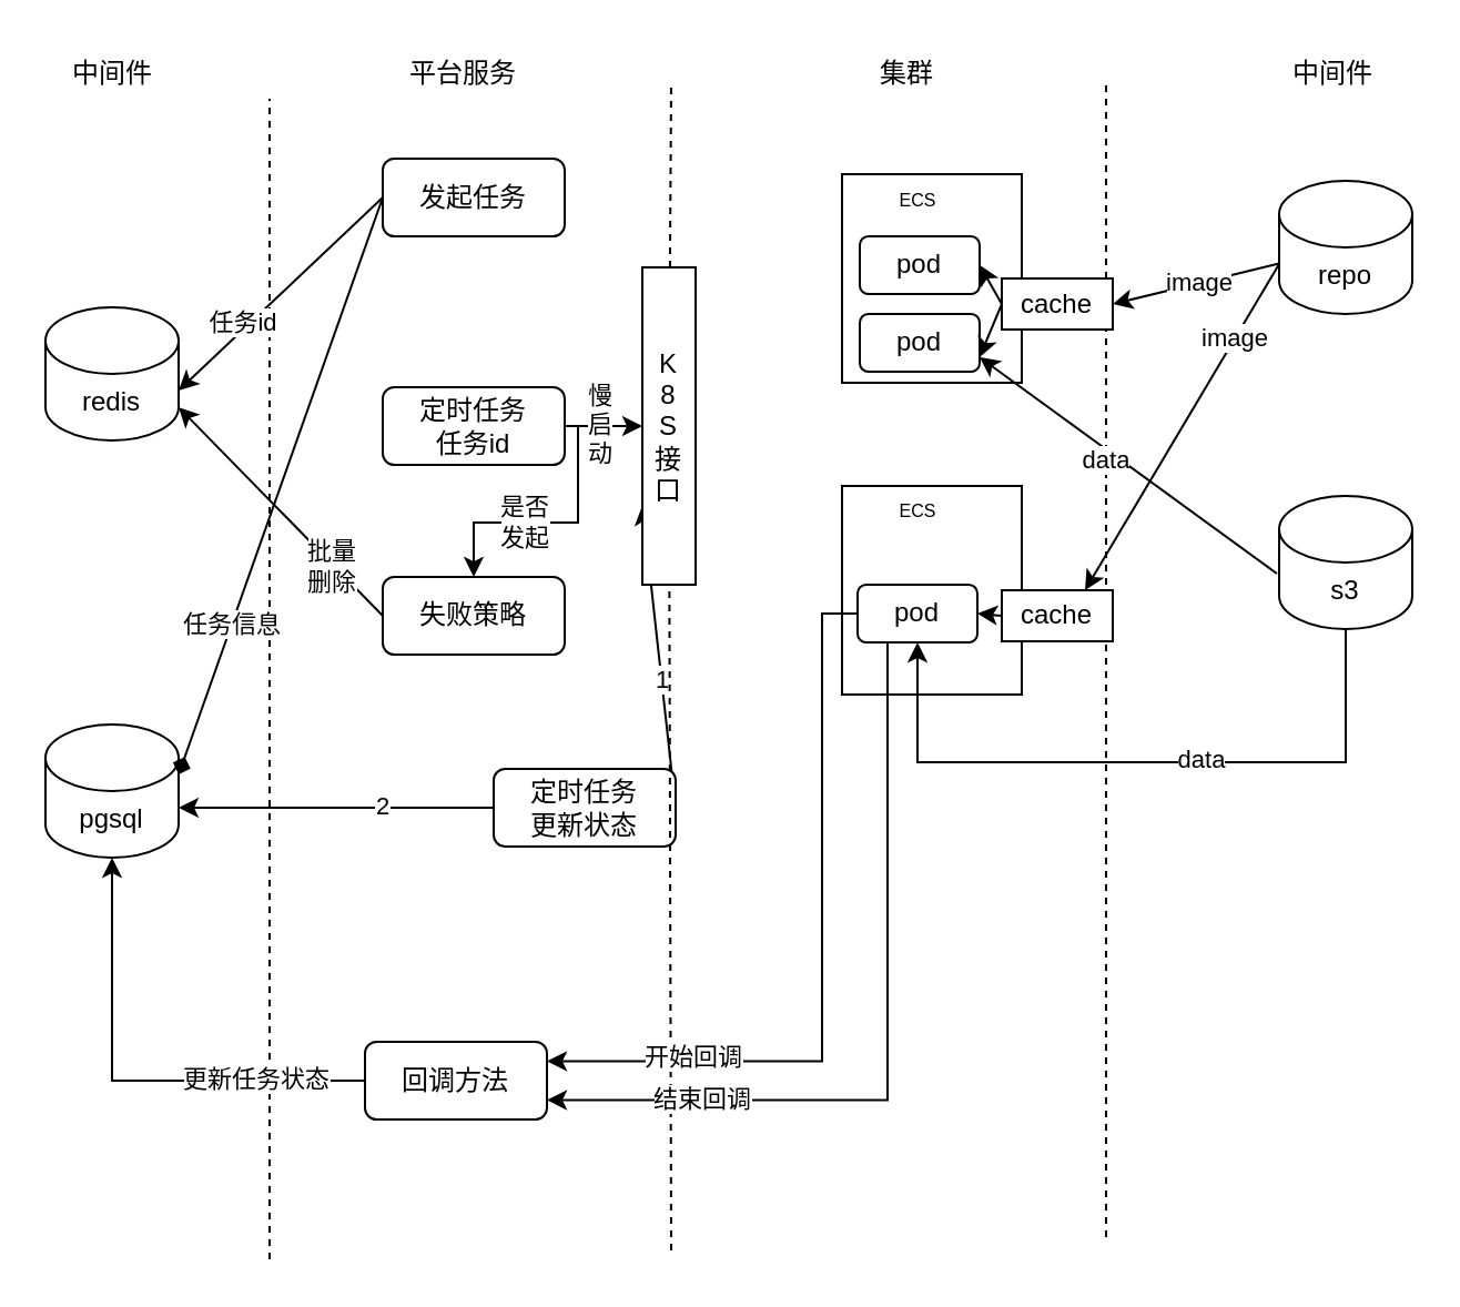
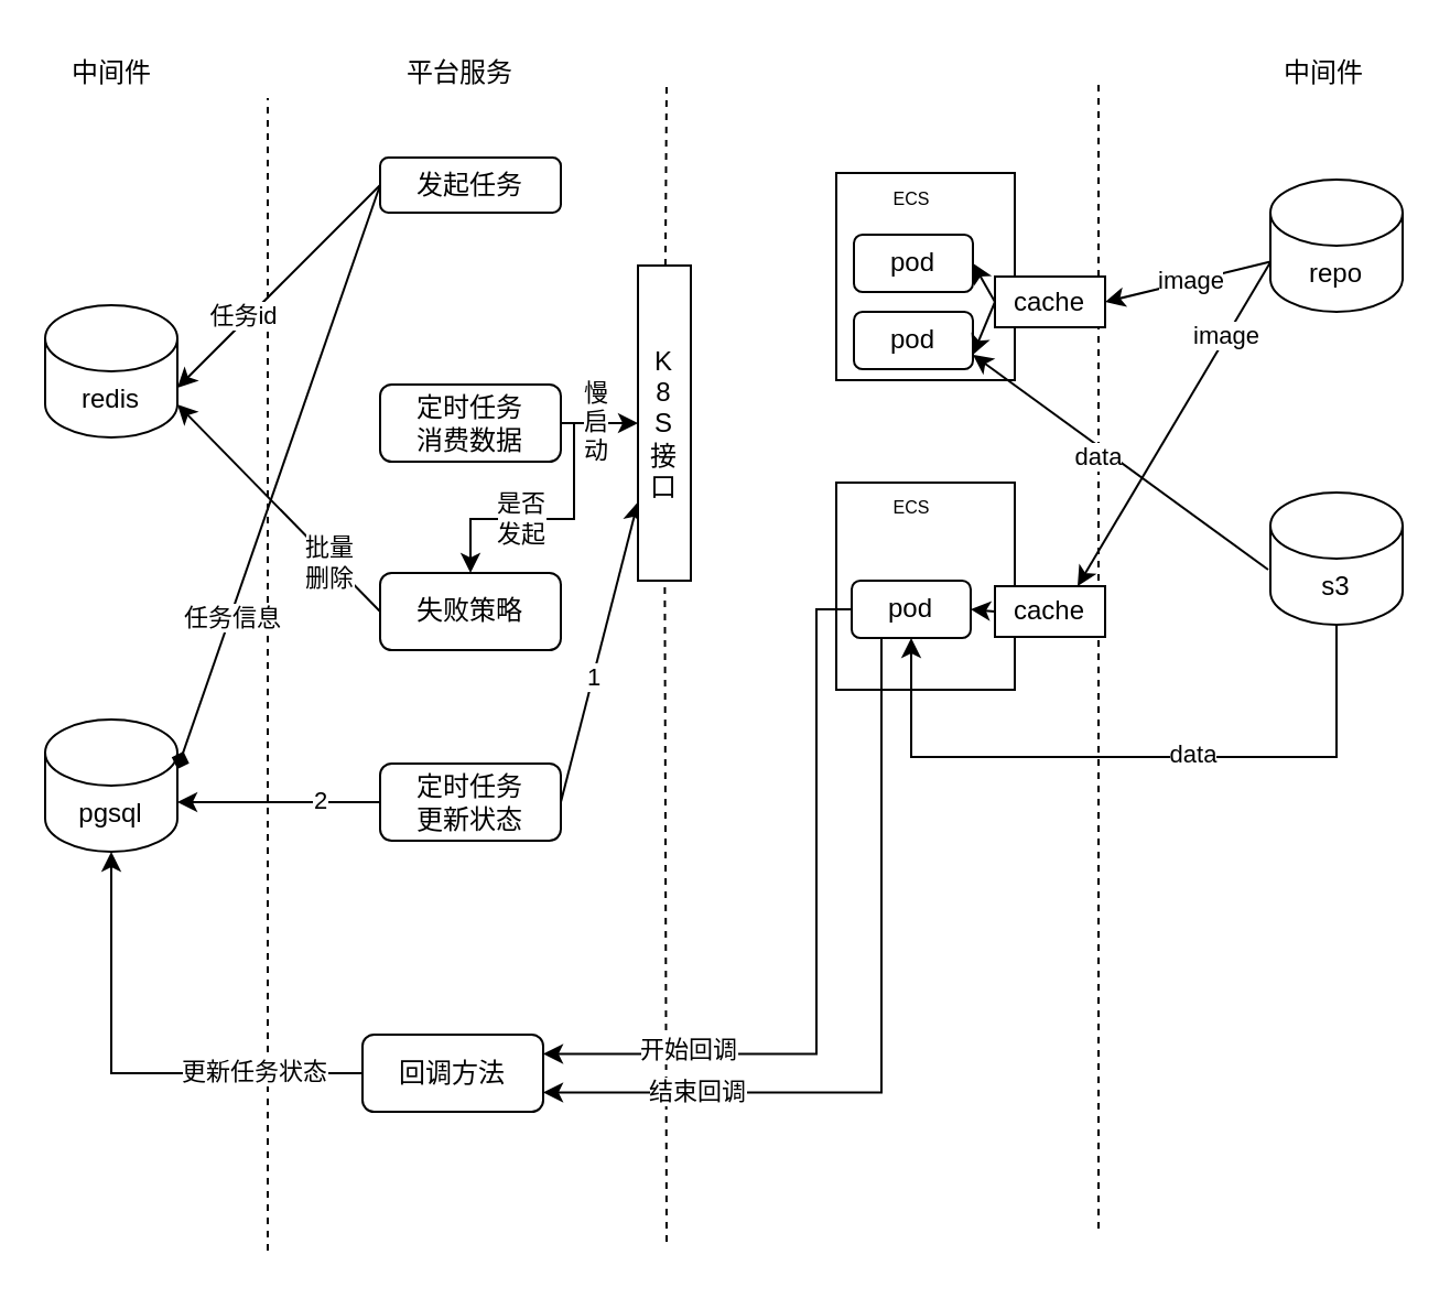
  <mxCell id="0" />
  <mxCell id="1" parent="0" />
  <mxCell id="2" value="" style="rounded=0;whiteSpace=wrap;html=1;" vertex="1" parent="1"><mxGeometry x="379" y="218.5" width="81" height="94" as="geometry" /></mxCell>
  <mxCell id="3" value="redis" style="shape=cylinder3;whiteSpace=wrap;html=1;boundedLbl=1;backgroundOutline=1;size=15;" vertex="1" parent="1"><mxGeometry x="20" y="138" width="60" height="60" as="geometry" /></mxCell>
  <mxCell id="4" value="" style="endArrow=none;dashed=1;html=1;rounded=0;" edge="1" parent="1"><mxGeometry width="50" height="50" relative="1" as="geometry"><mxPoint x="121" y="567" as="sourcePoint" /><mxPoint x="121" y="44" as="targetPoint" /></mxGeometry></mxCell>
  <mxCell id="5" value="" style="endArrow=none;dashed=1;html=1;rounded=0;" edge="1" parent="1" source="26"><mxGeometry width="50" height="50" relative="1" as="geometry"><mxPoint x="302" y="481" as="sourcePoint" /><mxPoint x="302" y="37" as="targetPoint" /></mxGeometry></mxCell>
  <mxCell id="6" value="" style="endArrow=none;dashed=1;html=1;rounded=0;" edge="1" parent="1"><mxGeometry width="50" height="50" relative="1" as="geometry"><mxPoint x="498" y="557" as="sourcePoint" /><mxPoint x="498" y="37" as="targetPoint" /></mxGeometry></mxCell>
  <mxCell id="7" value="中间件" style="text;html=1;align=center;verticalAlign=middle;resizable=0;points=[];autosize=1;strokeColor=none;fillColor=none;" vertex="1" parent="1"><mxGeometry x="23" y="20" width="54" height="26" as="geometry" /></mxCell>
  <mxCell id="8" value="平台服务" style="text;html=1;align=center;verticalAlign=middle;resizable=0;points=[];autosize=1;strokeColor=none;fillColor=none;" vertex="1" parent="1"><mxGeometry x="175" y="20" width="66" height="26" as="geometry" /></mxCell>
- <mxCell id="9" value="集群" style="text;html=1;align=center;verticalAlign=middle;resizable=0;points=[];autosize=1;strokeColor=none;fillColor=none;" vertex="1" parent="1"><mxGeometry x="387" y="20" width="42" height="26" as="geometry" /></mxCell>
  <mxCell id="10" value="中间件" style="text;html=1;align=center;verticalAlign=middle;resizable=0;points=[];autosize=1;strokeColor=none;fillColor=none;" vertex="1" parent="1"><mxGeometry x="573" y="20" width="54" height="26" as="geometry" /></mxCell>
- <mxCell id="11" value="发起任务" style="rounded=1;whiteSpace=wrap;html=1;" vertex="1" parent="1"><mxGeometry x="172" y="71" width="82" height="35" as="geometry" /></mxCell>
+ <mxCell id="11" value="发起任务" style="rounded=1;whiteSpace=wrap;html=1;" vertex="1" parent="1"><mxGeometry x="172" y="71" width="82" height="25" as="geometry" /></mxCell>
  <mxCell id="12" value="pgsql" style="shape=cylinder3;whiteSpace=wrap;html=1;boundedLbl=1;backgroundOutline=1;size=15;" vertex="1" parent="1"><mxGeometry x="20" y="326" width="60" height="60" as="geometry" /></mxCell>
  <mxCell id="13" style="edgeStyle=orthogonalEdgeStyle;rounded=0;orthogonalLoop=1;jettySize=auto;html=1;entryX=0;entryY=0.5;entryDx=0;entryDy=0;" edge="1" parent="1" source="17" target="26"><mxGeometry relative="1" as="geometry" /></mxCell>
  <mxCell id="14" value="慢&lt;div&gt;启&lt;/div&gt;&lt;div&gt;动&lt;/div&gt;" style="edgeLabel;html=1;align=center;verticalAlign=middle;resizable=0;points=[];" vertex="1" connectable="0" parent="13"><mxGeometry x="0.111" y="1" relative="1" as="geometry"><mxPoint as="offset" /></mxGeometry></mxCell>
  <mxCell id="15" style="edgeStyle=orthogonalEdgeStyle;rounded=0;orthogonalLoop=1;jettySize=auto;html=1;" edge="1" parent="1" target="52"><mxGeometry relative="1" as="geometry"><mxPoint x="260" y="192" as="sourcePoint" /><Array as="points"><mxPoint x="260" y="235" /><mxPoint x="213" y="235" /></Array></mxGeometry></mxCell>
  <mxCell id="16" value="是否&lt;div&gt;发起&lt;/div&gt;" style="edgeLabel;html=1;align=center;verticalAlign=middle;resizable=0;points=[];" vertex="1" connectable="0" parent="15"><mxGeometry x="0.31" y="2" relative="1" as="geometry"><mxPoint x="7" y="-3" as="offset" /></mxGeometry></mxCell>
- <mxCell id="17" value="定时任务&lt;div&gt;任务id&lt;/div&gt;" style="rounded=1;whiteSpace=wrap;html=1;" vertex="1" parent="1"><mxGeometry x="172" y="174" width="82" height="35" as="geometry" /></mxCell>
+ <mxCell id="17" value="定时任务&lt;div&gt;消费数据&lt;/div&gt;" style="rounded=1;whiteSpace=wrap;html=1;" vertex="1" parent="1"><mxGeometry x="172" y="174" width="82" height="35" as="geometry" /></mxCell>
  <mxCell id="18" style="rounded=0;orthogonalLoop=1;jettySize=auto;html=1;entryX=0;entryY=0.75;entryDx=0;entryDy=0;exitX=1;exitY=0.5;exitDx=0;exitDy=0;" edge="1" parent="1" source="20" target="26"><mxGeometry relative="1" as="geometry" /></mxCell>
  <mxCell id="19" value="1" style="edgeLabel;html=1;align=center;verticalAlign=middle;resizable=0;points=[];" vertex="1" connectable="0" parent="18"><mxGeometry x="-0.157" relative="1" as="geometry"><mxPoint as="offset" /></mxGeometry></mxCell>
- <mxCell id="20" value="定时任务&lt;div&gt;更新状态&lt;/div&gt;" style="rounded=1;whiteSpace=wrap;html=1;" vertex="1" parent="1"><mxGeometry x="222" y="346" width="82" height="35" as="geometry" /></mxCell>
+ <mxCell id="20" value="定时任务&lt;div&gt;更新状态&lt;/div&gt;" style="rounded=1;whiteSpace=wrap;html=1;" vertex="1" parent="1"><mxGeometry x="172" y="346" width="82" height="35" as="geometry" /></mxCell>
  <mxCell id="21" style="rounded=0;orthogonalLoop=1;jettySize=auto;html=1;entryX=1;entryY=0;entryDx=0;entryDy=22.5;entryPerimeter=0;exitX=0;exitY=0.5;exitDx=0;exitDy=0;endArrow=diamond;" edge="1" parent="1" source="11" target="12"><mxGeometry relative="1" as="geometry" /></mxCell>
  <mxCell id="22" value="任务信息" style="edgeLabel;html=1;align=center;verticalAlign=middle;resizable=0;points=[];" vertex="1" connectable="0" parent="21"><mxGeometry x="0.477" relative="1" as="geometry"><mxPoint as="offset" /></mxGeometry></mxCell>
  <mxCell id="23" style="rounded=0;orthogonalLoop=1;jettySize=auto;html=1;entryX=1;entryY=0;entryDx=0;entryDy=37.5;entryPerimeter=0;exitX=0;exitY=0.5;exitDx=0;exitDy=0;" edge="1" parent="1" source="11" target="3"><mxGeometry relative="1" as="geometry" /></mxCell>
  <mxCell id="24" value="任务id" style="edgeLabel;html=1;align=center;verticalAlign=middle;resizable=0;points=[];" vertex="1" connectable="0" parent="23"><mxGeometry x="0.321" y="-3" relative="1" as="geometry"><mxPoint as="offset" /></mxGeometry></mxCell>
  <mxCell id="25" value="" style="endArrow=none;dashed=1;html=1;rounded=0;" edge="1" parent="1" target="26"><mxGeometry width="50" height="50" relative="1" as="geometry"><mxPoint x="302" y="563" as="sourcePoint" /><mxPoint x="302" y="37" as="targetPoint" /></mxGeometry></mxCell>
  <mxCell id="26" value="K&lt;div&gt;8&lt;/div&gt;&lt;div&gt;S&lt;/div&gt;&lt;div&gt;接口&lt;/div&gt;" style="rounded=0;whiteSpace=wrap;html=1;" vertex="1" parent="1"><mxGeometry x="289" y="120" width="24" height="143" as="geometry" /></mxCell>
  <mxCell id="27" value="" style="rounded=0;whiteSpace=wrap;html=1;" vertex="1" parent="1"><mxGeometry x="379" y="78" width="81" height="94" as="geometry" /></mxCell>
  <mxCell id="28" value="pod" style="rounded=1;whiteSpace=wrap;html=1;" vertex="1" parent="1"><mxGeometry x="387" y="106" width="54" height="26" as="geometry" /></mxCell>
  <mxCell id="29" value="pod" style="rounded=1;whiteSpace=wrap;html=1;" vertex="1" parent="1"><mxGeometry x="387" y="141" width="54" height="26" as="geometry" /></mxCell>
  <mxCell id="30" value="&lt;font style=&quot;font-size: 8px;&quot;&gt;ECS&lt;/font&gt;" style="text;html=1;align=center;verticalAlign=middle;resizable=0;points=[];autosize=1;strokeColor=none;fillColor=none;" vertex="1" parent="1"><mxGeometry x="396" y="75.5" width="34" height="26" as="geometry" /></mxCell>
  <mxCell id="31" style="rounded=0;orthogonalLoop=1;jettySize=auto;html=1;entryX=1;entryY=0.5;entryDx=0;entryDy=0;exitX=0;exitY=0.5;exitDx=0;exitDy=0;" edge="1" parent="1" source="33" target="28"><mxGeometry relative="1" as="geometry" /></mxCell>
  <mxCell id="32" style="rounded=0;orthogonalLoop=1;jettySize=auto;html=1;exitX=0;exitY=0.5;exitDx=0;exitDy=0;entryX=1;entryY=0.75;entryDx=0;entryDy=0;" edge="1" parent="1" source="33" target="29"><mxGeometry relative="1" as="geometry" /></mxCell>
  <mxCell id="33" value="cache" style="rounded=0;whiteSpace=wrap;html=1;" vertex="1" parent="1"><mxGeometry x="451" y="125" width="50" height="23" as="geometry" /></mxCell>
  <mxCell id="34" style="rounded=0;orthogonalLoop=1;jettySize=auto;html=1;entryX=1;entryY=0.5;entryDx=0;entryDy=0;" edge="1" parent="1" source="38" target="33"><mxGeometry relative="1" as="geometry" /></mxCell>
  <mxCell id="35" value="image" style="edgeLabel;html=1;align=center;verticalAlign=middle;resizable=0;points=[];" vertex="1" connectable="0" parent="34"><mxGeometry x="-0.049" y="-1" relative="1" as="geometry"><mxPoint as="offset" /></mxGeometry></mxCell>
  <mxCell id="36" style="rounded=0;orthogonalLoop=1;jettySize=auto;html=1;entryX=0.75;entryY=0;entryDx=0;entryDy=0;exitX=0;exitY=0;exitDx=0;exitDy=37.5;exitPerimeter=0;" edge="1" parent="1" source="38" target="51"><mxGeometry relative="1" as="geometry" /></mxCell>
  <mxCell id="37" value="image" style="edgeLabel;html=1;align=center;verticalAlign=middle;resizable=0;points=[];" vertex="1" connectable="0" parent="36"><mxGeometry x="-0.547" y="-1" relative="1" as="geometry"><mxPoint as="offset" /></mxGeometry></mxCell>
  <mxCell id="38" value="repo" style="shape=cylinder3;whiteSpace=wrap;html=1;boundedLbl=1;backgroundOutline=1;size=15;" vertex="1" parent="1"><mxGeometry x="576" y="81" width="60" height="60" as="geometry" /></mxCell>
  <mxCell id="39" style="rounded=0;orthogonalLoop=1;jettySize=auto;html=1;entryX=1;entryY=0.75;entryDx=0;entryDy=0;" edge="1" parent="1" target="29"><mxGeometry relative="1" as="geometry"><mxPoint x="575" y="258" as="sourcePoint" /></mxGeometry></mxCell>
  <mxCell id="40" value="data" style="edgeLabel;html=1;align=center;verticalAlign=middle;resizable=0;points=[];" vertex="1" connectable="0" parent="39"><mxGeometry x="-0.4" y="-1" relative="1" as="geometry"><mxPoint x="-38" y="-21" as="offset" /></mxGeometry></mxCell>
  <mxCell id="41" style="edgeStyle=orthogonalEdgeStyle;rounded=0;orthogonalLoop=1;jettySize=auto;html=1;entryX=0.5;entryY=1;entryDx=0;entryDy=0;" edge="1" parent="1" source="43" target="48"><mxGeometry relative="1" as="geometry"><Array as="points"><mxPoint x="606" y="343" /><mxPoint x="413" y="343" /></Array></mxGeometry></mxCell>
  <mxCell id="42" value="data" style="edgeLabel;html=1;align=center;verticalAlign=middle;resizable=0;points=[];" vertex="1" connectable="0" parent="41"><mxGeometry x="-0.179" y="-2" relative="1" as="geometry"><mxPoint as="offset" /></mxGeometry></mxCell>
  <mxCell id="43" value="s3" style="shape=cylinder3;whiteSpace=wrap;html=1;boundedLbl=1;backgroundOutline=1;size=15;" vertex="1" parent="1"><mxGeometry x="576" y="223" width="60" height="60" as="geometry" /></mxCell>
  <mxCell id="44" style="edgeStyle=orthogonalEdgeStyle;rounded=0;orthogonalLoop=1;jettySize=auto;html=1;entryX=1;entryY=0.25;entryDx=0;entryDy=0;" edge="1" parent="1" source="48" target="53"><mxGeometry relative="1" as="geometry"><Array as="points"><mxPoint x="370" y="276" /><mxPoint x="370" y="478" /></Array></mxGeometry></mxCell>
  <mxCell id="45" value="开始回调" style="edgeLabel;html=1;align=center;verticalAlign=middle;resizable=0;points=[];" vertex="1" connectable="0" parent="44"><mxGeometry x="0.614" y="-2" relative="1" as="geometry"><mxPoint as="offset" /></mxGeometry></mxCell>
  <mxCell id="46" style="edgeStyle=orthogonalEdgeStyle;rounded=0;orthogonalLoop=1;jettySize=auto;html=1;exitX=0.25;exitY=1;exitDx=0;exitDy=0;entryX=1;entryY=0.75;entryDx=0;entryDy=0;" edge="1" parent="1" source="48" target="53"><mxGeometry relative="1" as="geometry" /></mxCell>
  <mxCell id="47" value="结束回调" style="edgeLabel;html=1;align=center;verticalAlign=middle;resizable=0;points=[];" vertex="1" connectable="0" parent="46"><mxGeometry x="0.611" y="-1" relative="1" as="geometry"><mxPoint as="offset" /></mxGeometry></mxCell>
  <mxCell id="48" value="pod" style="rounded=1;whiteSpace=wrap;html=1;" vertex="1" parent="1"><mxGeometry x="386" y="263" width="54" height="26" as="geometry" /></mxCell>
  <mxCell id="49" value="&lt;font style=&quot;font-size: 8px;&quot;&gt;ECS&lt;/font&gt;" style="text;html=1;align=center;verticalAlign=middle;resizable=0;points=[];autosize=1;strokeColor=none;fillColor=none;" vertex="1" parent="1"><mxGeometry x="396" y="216" width="34" height="26" as="geometry" /></mxCell>
  <mxCell id="50" style="rounded=0;orthogonalLoop=1;jettySize=auto;html=1;entryX=1;entryY=0.5;entryDx=0;entryDy=0;exitX=0;exitY=0.5;exitDx=0;exitDy=0;" edge="1" parent="1" source="51" target="48"><mxGeometry relative="1" as="geometry" /></mxCell>
  <mxCell id="51" value="cache" style="rounded=0;whiteSpace=wrap;html=1;" vertex="1" parent="1"><mxGeometry x="451" y="265.5" width="50" height="23" as="geometry" /></mxCell>
  <mxCell id="52" value="失败策略" style="rounded=1;whiteSpace=wrap;html=1;" vertex="1" parent="1"><mxGeometry x="172" y="259.5" width="82" height="35" as="geometry" /></mxCell>
  <mxCell id="53" value="回调方法" style="rounded=1;whiteSpace=wrap;html=1;" vertex="1" parent="1"><mxGeometry x="164" y="469" width="82" height="35" as="geometry" /></mxCell>
  <mxCell id="54" style="edgeStyle=orthogonalEdgeStyle;rounded=0;orthogonalLoop=1;jettySize=auto;html=1;entryX=0.5;entryY=1;entryDx=0;entryDy=0;entryPerimeter=0;" edge="1" parent="1" source="53" target="12"><mxGeometry relative="1" as="geometry" /></mxCell>
  <mxCell id="55" value="更新任务状态" style="edgeLabel;html=1;align=center;verticalAlign=middle;resizable=0;points=[];" vertex="1" connectable="0" parent="54"><mxGeometry x="-0.538" y="-1" relative="1" as="geometry"><mxPoint as="offset" /></mxGeometry></mxCell>
  <mxCell id="56" style="edgeStyle=orthogonalEdgeStyle;rounded=0;orthogonalLoop=1;jettySize=auto;html=1;entryX=1;entryY=0;entryDx=0;entryDy=37.5;entryPerimeter=0;" edge="1" parent="1" source="20" target="12"><mxGeometry relative="1" as="geometry" /></mxCell>
  <mxCell id="57" value="2" style="edgeLabel;html=1;align=center;verticalAlign=middle;resizable=0;points=[];" vertex="1" connectable="0" parent="56"><mxGeometry x="-0.103" y="-2" relative="1" as="geometry"><mxPoint x="13" y="1" as="offset" /></mxGeometry></mxCell>
  <mxCell id="58" style="rounded=0;orthogonalLoop=1;jettySize=auto;html=1;entryX=1;entryY=1;entryDx=0;entryDy=-15;entryPerimeter=0;exitX=0;exitY=0.5;exitDx=0;exitDy=0;" edge="1" parent="1" source="52" target="3"><mxGeometry relative="1" as="geometry" /></mxCell>
  <mxCell id="59" value="批量&lt;div&gt;删除&lt;/div&gt;" style="edgeLabel;html=1;align=center;verticalAlign=middle;resizable=0;points=[];" vertex="1" connectable="0" parent="58"><mxGeometry x="-0.512" y="1" relative="1" as="geometry"><mxPoint as="offset" /></mxGeometry></mxCell>
